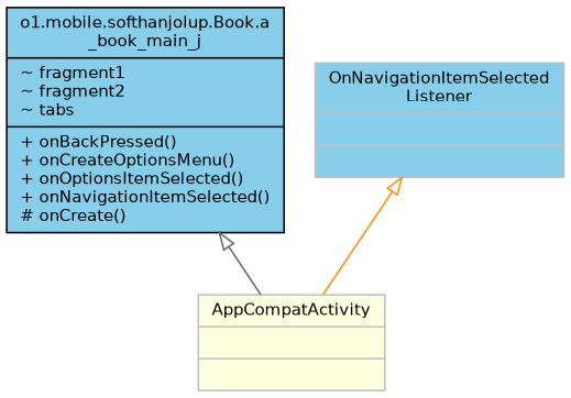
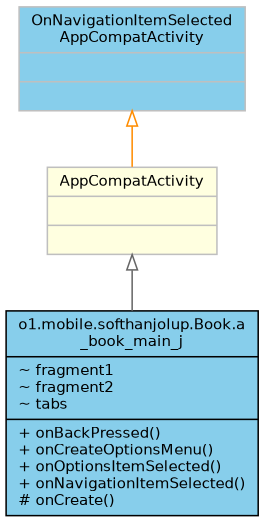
  digraph {
    node [color=grey75 fillcolor=skyblue fontname=Helvetica fontsize=10 shape=record style=filled]
    edge [arrowtail=onormal dir=back fontname=Helvetica fontsize=10 labelfontname=Helvetica labelfontsize=10 style=solid]
    n1 [color=black fontcolor=black height=0.2 label="{o1.mobile.softhanjolup.Book.a\l_book_main_j\n|~ fragment1\l~ fragment2\l~ tabs\l|+ onBackPressed()\l+ onCreateOptionsMenu()\l+ onOptionsItemSelected()\l+ onNavigationItemSelected()\l# onCreate()\l}" width=0.4]
    n2 [fillcolor=lightyellow height=0.2 label="{AppCompatActivity\n||}" width=0.4]
-   n3 [height=0.2 label="{OnNavigationItemSelected\lListener\n||}" width=0.4]
-   n1 -> n2 [color=gray40]
+   n3 [height=0.2 label="{OnNavigationItemSelected\lAppCompatActivity\n||}" width=0.4]
+   n2 -> n1 [color=gray40]
    n3 -> n2 [color=darkorange]
  }
